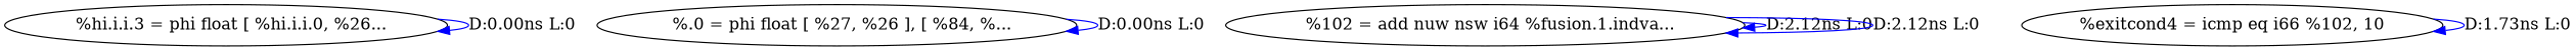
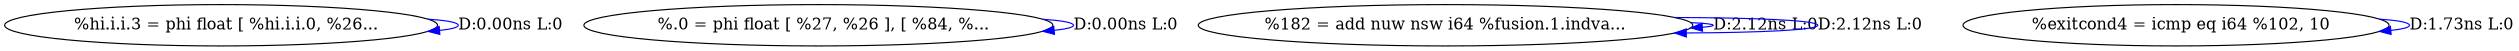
  digraph {
    edge [color=blue]
    n1 [label="  %hi.i.i.3 = phi float [ %hi.i.i.0, %26..."]
    n2 [label="  %.0 = phi float [ %27, %26 ], [ %84, %..."]
-   n3 [label="  %102 = add nuw nsw i64 %fusion.1.indva..."]
-   n4 [label="%exitcond4 = icmp eq i66 %102, 10"]
+   n3 [label="%182 = add nuw nsw i64 %fusion.1.indva..."]
+   n4 [label="  %exitcond4 = icmp eq i64 %102, 10"]
    n1 -> n1 [label="D:0.00ns L:0"]
    n2 -> n2 [label="D:0.00ns L:0"]
    n3 -> n3 [label="D:2.12ns L:0"]
    n3 -> n3 [label="D:2.12ns L:0"]
    n4 -> n4 [label="D:1.73ns L:0"]
  }
